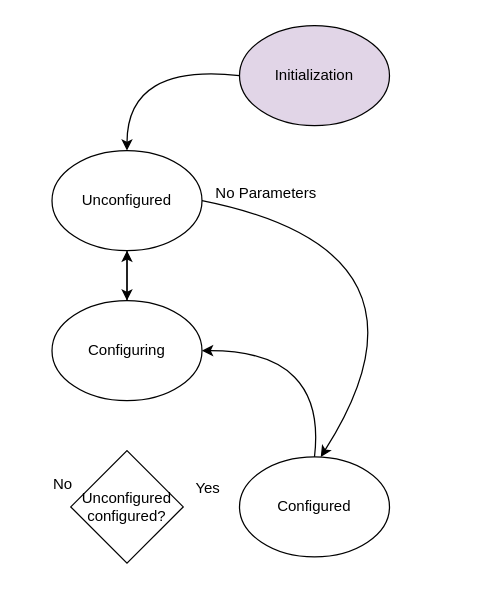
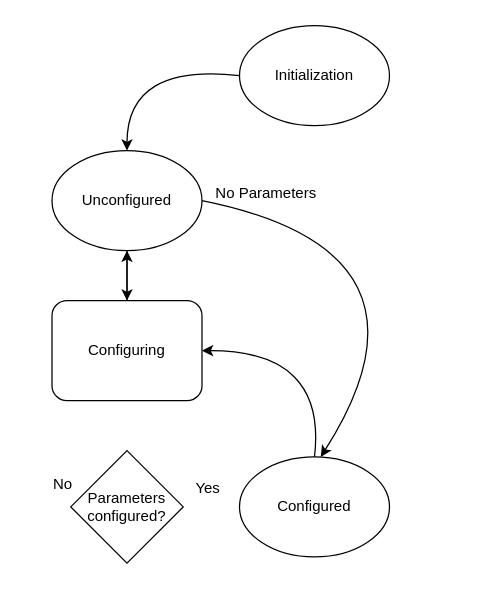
  <mxCell id="0" />
  <mxCell id="1" parent="0" />
- <mxCell id="2" value="&lt;div&gt;Initialization&lt;/div&gt;" style="ellipse;whiteSpace=wrap;html=1;fillColor=#e1d5e7;" parent="1" vertex="1"><mxGeometry x="191" y="20" width="120" height="80" as="geometry" /></mxCell>
+ <mxCell id="2" value="&lt;div&gt;Initialization&lt;/div&gt;" style="ellipse;whiteSpace=wrap;html=1;" parent="1" vertex="1"><mxGeometry x="191" y="20" width="120" height="80" as="geometry" /></mxCell>
  <mxCell id="3" value="Unconfigured" style="ellipse;whiteSpace=wrap;html=1;" parent="1" vertex="1"><mxGeometry x="41" y="120" width="120" height="80" as="geometry" /></mxCell>
  <mxCell id="4" value="Configured" style="ellipse;whiteSpace=wrap;html=1;" parent="1" vertex="1"><mxGeometry x="191" y="365" width="120" height="80" as="geometry" /></mxCell>
  <mxCell id="5" value="" style="curved=1;endArrow=classic;html=1;rounded=0;entryX=0.5;entryY=0;entryDx=0;entryDy=0;" parent="1" target="3" edge="1"><mxGeometry width="50" height="50" relative="1" as="geometry"><mxPoint x="191" y="60" as="sourcePoint" /><mxPoint x="241" y="10" as="targetPoint" /><Array as="points"><mxPoint x="101" y="50" /></Array></mxGeometry></mxCell>
- <mxCell id="6" value="Unconfigured configured?" style="rhombus;whiteSpace=wrap;html=1;" parent="1" vertex="1"><mxGeometry x="56" y="360" width="90" height="90" as="geometry" /></mxCell>
+ <mxCell id="6" value="Parameters configured?" style="rhombus;whiteSpace=wrap;html=1;" parent="1" vertex="1"><mxGeometry x="56" y="360" width="90" height="90" as="geometry" /></mxCell>
  <mxCell id="7" value="" style="endArrow=classic;html=1;rounded=0;entryX=0.5;entryY=0;entryDx=0;entryDy=0;" parent="1" target="9" edge="1"><mxGeometry width="50" height="50" relative="1" as="geometry"><mxPoint x="101" y="200" as="sourcePoint" /><mxPoint x="151" y="150" as="targetPoint" /></mxGeometry></mxCell>
  <mxCell id="8" value="" style="edgeStyle=orthogonalEdgeStyle;rounded=0;orthogonalLoop=1;jettySize=auto;html=1;" parent="1" source="9" target="3" edge="1"><mxGeometry relative="1" as="geometry" /></mxCell>
- <mxCell id="9" value="Configuring" style="ellipse;whiteSpace=wrap;html=1;" parent="1" vertex="1"><mxGeometry x="41" y="240" width="120" height="80" as="geometry" /></mxCell>
+ <mxCell id="9" value="Configuring" style="whiteSpace=wrap;html=1;rounded=1;" parent="1" vertex="1"><mxGeometry x="41" y="240" width="120" height="80" as="geometry" /></mxCell>
  <mxCell id="10" value="Yes" style="text;html=1;align=center;verticalAlign=middle;whiteSpace=wrap;rounded=0;" parent="1" vertex="1"><mxGeometry x="136" y="375" width="60" height="30" as="geometry" /></mxCell>
  <mxCell id="11" value="" style="curved=1;endArrow=classic;html=1;rounded=0;entryX=1;entryY=0.5;entryDx=0;entryDy=0;" parent="1" target="9" edge="1"><mxGeometry width="50" height="50" relative="1" as="geometry"><mxPoint x="251" y="365" as="sourcePoint" /><mxPoint x="251" y="320" as="targetPoint" /><Array as="points"><mxPoint x="261" y="280" /></Array></mxGeometry></mxCell>
  <mxCell id="12" value="No" style="text;html=1;align=center;verticalAlign=middle;whiteSpace=wrap;rounded=0;" parent="1" vertex="1"><mxGeometry x="20" y="372" width="60" height="30" as="geometry" /></mxCell>
  <mxCell id="13" value="" style="curved=1;endArrow=classic;html=1;rounded=0;exitX=0;exitY=0.5;exitDx=0;exitDy=0;strokeColor=default;" edge="1" parent="1"><mxGeometry width="50" height="50" relative="1" as="geometry"><mxPoint x="161" y="160" as="sourcePoint" /><mxPoint x="256" y="365" as="targetPoint" /><Array as="points"><mxPoint x="361" y="200" /></Array></mxGeometry></mxCell>
  <mxCell id="14" value="No Parameters" style="text;html=1;align=center;verticalAlign=middle;resizable=0;points=[];autosize=1;strokeColor=none;fillColor=none;" vertex="1" parent="1"><mxGeometry x="162" y="139" width="100" height="30" as="geometry" /></mxCell>
